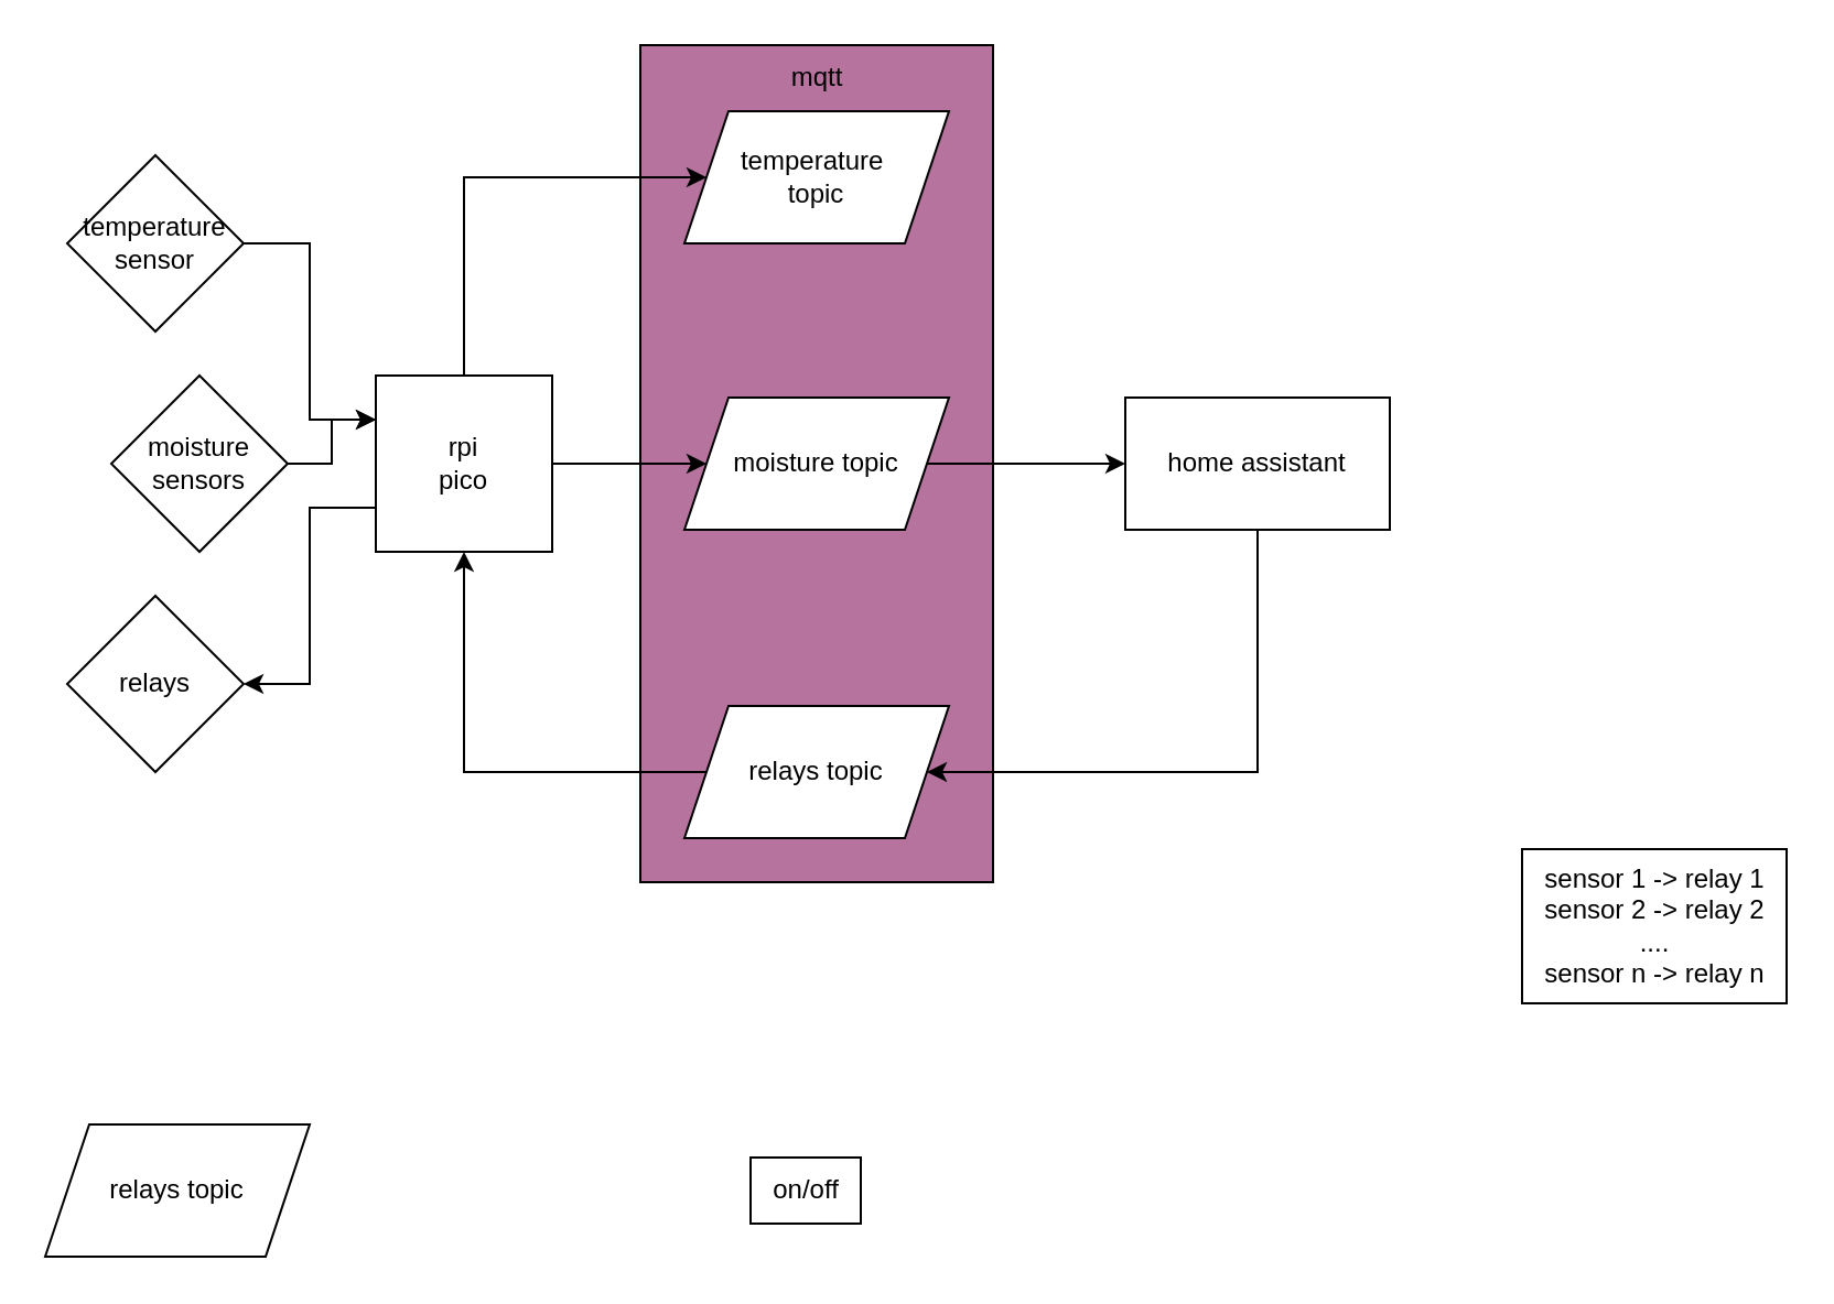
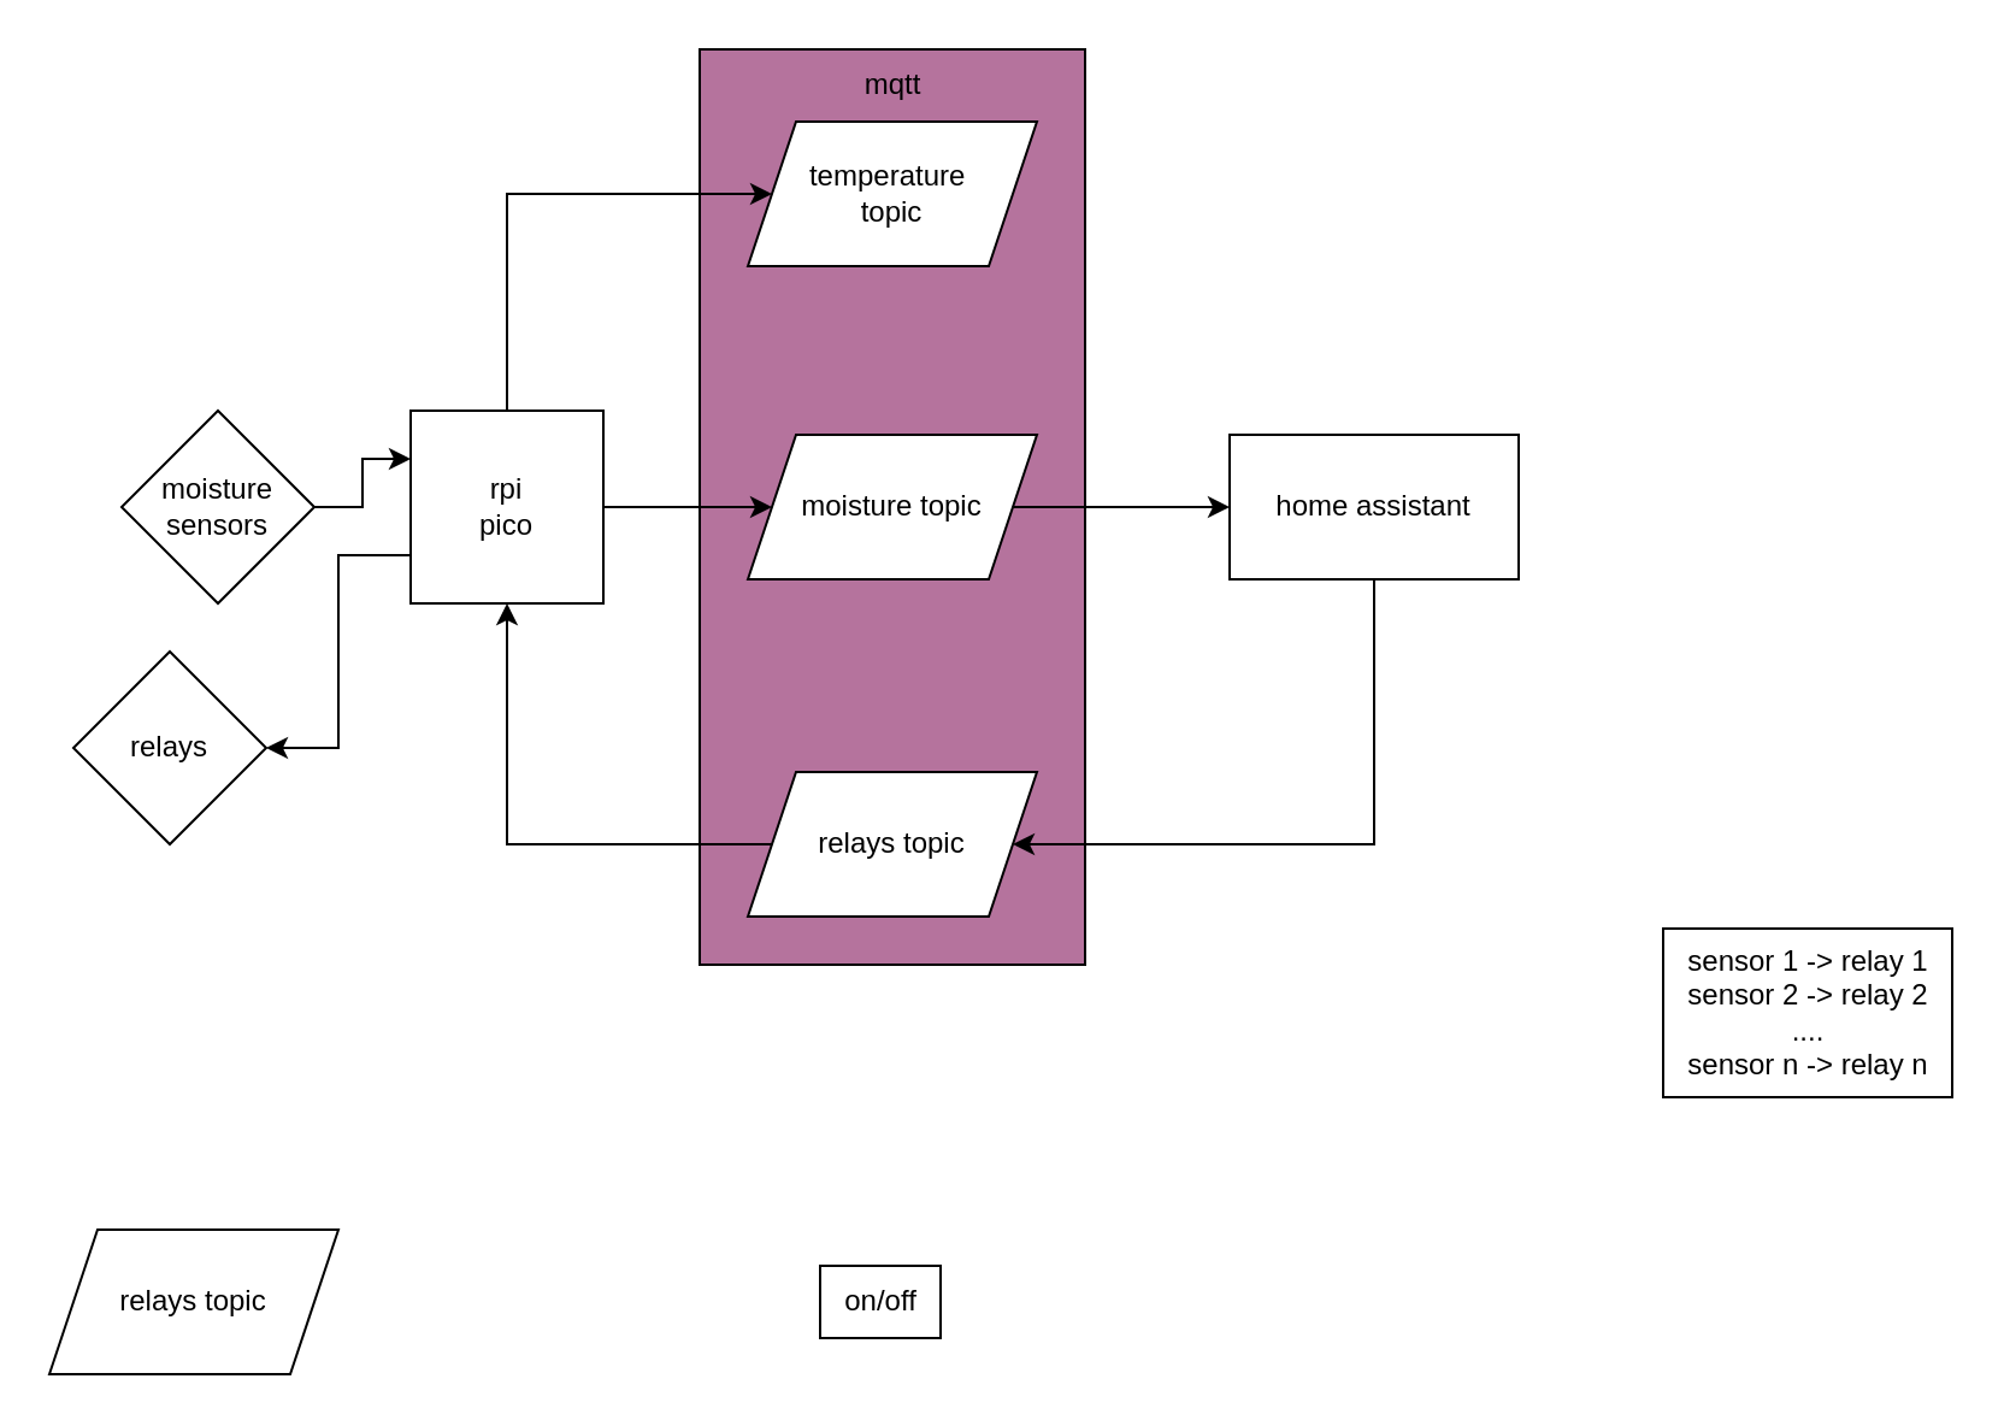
  <mxCell id="0" />
  <mxCell id="1" parent="0" />
  <mxCell id="2" value="" style="rounded=0;whiteSpace=wrap;html=1;fillColor=#B5739D;" parent="1" vertex="1"><mxGeometry x="290" y="20" width="160" height="380" as="geometry" /></mxCell>
  <mxCell id="3" style="edgeStyle=orthogonalEdgeStyle;rounded=0;orthogonalLoop=1;jettySize=auto;html=1;entryX=0;entryY=0.5;entryDx=0;entryDy=0;" parent="1" source="6" target="11" edge="1"><mxGeometry relative="1" as="geometry" /></mxCell>
  <mxCell id="4" style="edgeStyle=orthogonalEdgeStyle;rounded=0;orthogonalLoop=1;jettySize=auto;html=1;entryX=0;entryY=0.5;entryDx=0;entryDy=0;exitX=0.5;exitY=0;exitDx=0;exitDy=0;" edge="1" parent="1" source="6" target="16"><mxGeometry relative="1" as="geometry"><Array as="points"><mxPoint x="210" y="80" /></Array></mxGeometry></mxCell>
  <mxCell id="5" style="edgeStyle=orthogonalEdgeStyle;rounded=0;orthogonalLoop=1;jettySize=auto;html=1;entryX=1;entryY=0.5;entryDx=0;entryDy=0;exitX=0;exitY=0.75;exitDx=0;exitDy=0;" edge="1" parent="1" source="6" target="9"><mxGeometry relative="1" as="geometry" /></mxCell>
  <mxCell id="6" value="rpi&lt;br&gt;pico&lt;br&gt;" style="whiteSpace=wrap;html=1;aspect=fixed;" parent="1" vertex="1"><mxGeometry x="170" y="170" width="80" height="80" as="geometry" /></mxCell>
  <mxCell id="7" style="edgeStyle=orthogonalEdgeStyle;rounded=0;orthogonalLoop=1;jettySize=auto;html=1;entryX=0;entryY=0.25;entryDx=0;entryDy=0;" edge="1" parent="1" source="8" target="6"><mxGeometry relative="1" as="geometry" /></mxCell>
  <mxCell id="8" value="moisture sensors" style="rhombus;whiteSpace=wrap;html=1;" parent="1" vertex="1"><mxGeometry x="50" y="170" width="80" height="80" as="geometry" /></mxCell>
  <mxCell id="9" value="relays" style="rhombus;whiteSpace=wrap;html=1;" parent="1" vertex="1"><mxGeometry x="30" y="270" width="80" height="80" as="geometry" /></mxCell>
  <mxCell id="10" value="" style="edgeStyle=orthogonalEdgeStyle;rounded=0;orthogonalLoop=1;jettySize=auto;html=1;" parent="1" source="11" target="13" edge="1"><mxGeometry relative="1" as="geometry" /></mxCell>
  <mxCell id="11" value="moisture topic" style="shape=parallelogram;perimeter=parallelogramPerimeter;whiteSpace=wrap;html=1;fixedSize=1;" parent="1" vertex="1"><mxGeometry x="310" y="180" width="120" height="60" as="geometry" /></mxCell>
  <mxCell id="12" style="edgeStyle=orthogonalEdgeStyle;rounded=0;orthogonalLoop=1;jettySize=auto;html=1;entryX=1;entryY=0.5;entryDx=0;entryDy=0;" parent="1" source="13" target="15" edge="1"><mxGeometry relative="1" as="geometry"><Array as="points"><mxPoint x="570" y="350" /></Array></mxGeometry></mxCell>
  <mxCell id="13" value="home assistant" style="whiteSpace=wrap;html=1;" parent="1" vertex="1"><mxGeometry x="510" y="180" width="120" height="60" as="geometry" /></mxCell>
  <mxCell id="14" style="edgeStyle=orthogonalEdgeStyle;rounded=0;orthogonalLoop=1;jettySize=auto;html=1;entryX=0.5;entryY=1;entryDx=0;entryDy=0;" parent="1" source="15" target="6" edge="1"><mxGeometry relative="1" as="geometry" /></mxCell>
  <mxCell id="15" value="relays topic" style="shape=parallelogram;perimeter=parallelogramPerimeter;whiteSpace=wrap;html=1;fixedSize=1;" parent="1" vertex="1"><mxGeometry x="310" y="320" width="120" height="60" as="geometry" /></mxCell>
  <mxCell id="16" value="temperature&amp;nbsp;&lt;br&gt;topic" style="shape=parallelogram;perimeter=parallelogramPerimeter;whiteSpace=wrap;html=1;fixedSize=1;" vertex="1" parent="1"><mxGeometry x="310" y="50" width="120" height="60" as="geometry" /></mxCell>
  <mxCell id="17" value="mqtt&lt;br&gt;" style="text;html=1;align=center;verticalAlign=middle;resizable=0;points=[];autosize=1;strokeColor=none;fillColor=none;" vertex="1" parent="1"><mxGeometry x="345" y="20" width="50" height="30" as="geometry" /></mxCell>
- <mxCell id="18" style="edgeStyle=orthogonalEdgeStyle;rounded=0;orthogonalLoop=1;jettySize=auto;html=1;entryX=0;entryY=0.25;entryDx=0;entryDy=0;" edge="1" parent="1" source="19" target="6"><mxGeometry relative="1" as="geometry" /></mxCell>
- <mxCell id="19" value="temperature&lt;br&gt;sensor" style="rhombus;whiteSpace=wrap;html=1;" vertex="1" parent="1"><mxGeometry x="30" y="70" width="80" height="80" as="geometry" /></mxCell>
  <mxCell id="20" value="relays topic" style="shape=parallelogram;perimeter=parallelogramPerimeter;whiteSpace=wrap;html=1;fixedSize=1;" vertex="1" parent="1"><mxGeometry x="20" y="510" width="120" height="60" as="geometry" /></mxCell>
  <mxCell id="21" value="on/off" style="text;html=1;align=center;verticalAlign=middle;resizable=0;points=[];autosize=1;strokeColor=default;fillColor=default;" vertex="1" parent="1"><mxGeometry x="340" y="525" width="50" height="30" as="geometry" /></mxCell>
  <mxCell id="22" value="sensor 1 -&amp;gt; relay 1&lt;br&gt;sensor 2 -&amp;gt; relay 2&lt;br&gt;....&lt;br&gt;sensor n -&amp;gt; relay n" style="text;html=1;align=center;verticalAlign=middle;resizable=0;points=[];autosize=1;strokeColor=default;fillColor=default;" vertex="1" parent="1"><mxGeometry x="690" y="385" width="120" height="70" as="geometry" /></mxCell>
